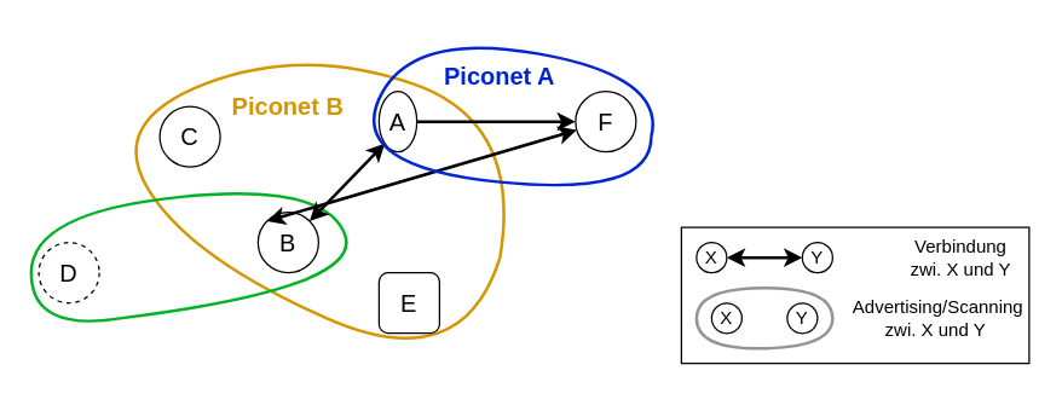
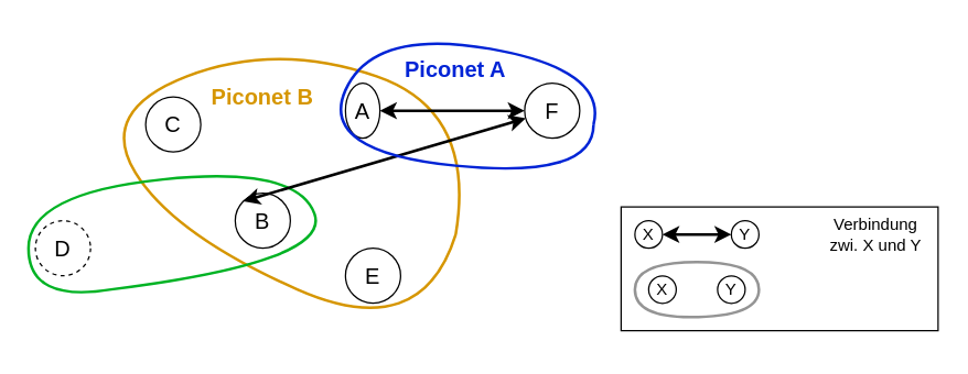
  <mxCell id="0" />
  <mxCell id="1" parent="0" />
  <mxCell id="2" value="" style="rounded=0;whiteSpace=wrap;html=1;" vertex="1" parent="1"><mxGeometry x="450" y="150" width="230" height="90" as="geometry" /></mxCell>
  <mxCell id="3" value="" style="curved=1;endArrow=none;html=1;strokeWidth=2;endFill=0;fillColor=#fad7ac;strokeColor=#D69600;" parent="1" edge="1"><mxGeometry width="50" height="50" relative="1" as="geometry"><mxPoint x="330" y="170" as="sourcePoint" /><mxPoint x="330" y="170" as="targetPoint" /><Array as="points"><mxPoint x="305" y="250" /><mxPoint x="125" y="170" /><mxPoint x="70" y="80" /><mxPoint x="200" y="30" /><mxPoint x="345" y="80" /></Array></mxGeometry></mxCell>
  <mxCell id="4" value="" style="curved=1;endArrow=none;html=1;strokeWidth=2;endFill=0;fillColor=#fad7ac;strokeColor=#00B324;" edge="1" parent="1"><mxGeometry width="50" height="50" relative="1" as="geometry"><mxPoint x="80" y="210" as="sourcePoint" /><mxPoint x="80" y="210" as="targetPoint" /><Array as="points"><mxPoint x="20" y="220" /><mxPoint x="20" y="140" /><mxPoint x="215" y="120" /><mxPoint x="240" y="190" /></Array></mxGeometry></mxCell>
  <mxCell id="5" value="&lt;font style=&quot;font-size: 16px&quot;&gt;B&lt;/font&gt;" style="ellipse;whiteSpace=wrap;html=1;aspect=fixed;" parent="1" vertex="1"><mxGeometry x="170" y="140" width="40" height="40" as="geometry" /></mxCell>
  <mxCell id="6" value="&lt;font style=&quot;font-size: 16px&quot;&gt;C&lt;/font&gt;" style="ellipse;whiteSpace=wrap;html=1;aspect=fixed;" parent="1" vertex="1"><mxGeometry x="105" y="70" width="40" height="40" as="geometry" /></mxCell>
  <mxCell id="7" value="&lt;font style=&quot;font-size: 16px&quot;&gt;A&lt;/font&gt;" style="ellipse;whiteSpace=wrap;html=1;aspect=fixed;" parent="1" vertex="1"><mxGeometry x="250" y="60" width="25" height="40" as="geometry" /></mxCell>
  <mxCell id="8" value="" style="endArrow=classic;startArrow=classic;html=1;exitX=0;exitY=0;exitDx=0;exitDy=0;strokeWidth=2;fillColor=#fa6800;" parent="1" source="5" target="10" edge="1"><mxGeometry width="50" height="50" relative="1" as="geometry"><mxPoint x="100" y="240" as="sourcePoint" /><mxPoint x="155" y="100" as="targetPoint" /></mxGeometry></mxCell>
- <mxCell id="9" value="&lt;span style=&quot;font-size: 16px&quot;&gt;E&lt;/span&gt;" style="whiteSpace=wrap;html=1;aspect=fixed;rounded=1;" parent="1" vertex="1"><mxGeometry x="250" y="180" width="40" height="40" as="geometry" /></mxCell>
+ <mxCell id="9" value="&lt;span style=&quot;font-size: 16px&quot;&gt;E&lt;/span&gt;" style="ellipse;whiteSpace=wrap;html=1;aspect=fixed;" parent="1" vertex="1"><mxGeometry x="250" y="180" width="40" height="40" as="geometry" /></mxCell>
  <mxCell id="10" value="&lt;span style=&quot;font-size: 16px&quot;&gt;F&lt;/span&gt;" style="ellipse;whiteSpace=wrap;html=1;aspect=fixed;" parent="1" vertex="1"><mxGeometry x="380" y="60" width="40" height="40" as="geometry" /></mxCell>
- <mxCell id="11" value="" style="endArrow=classic;startArrow=classic;html=1;entryX=1;entryY=0;entryDx=0;entryDy=0;strokeWidth=2;exitX=0;exitY=1;exitDx=0;exitDy=0;fillColor=#fa6800;" parent="1" source="7" target="5" edge="1"><mxGeometry width="50" height="50" relative="1" as="geometry"><mxPoint x="290" y="125.86" as="sourcePoint" /><mxPoint x="194.142" y="140.002" as="targetPoint" /></mxGeometry></mxCell>
- <mxCell id="12" value="" style="endArrow=none;startArrow=classic;html=1;entryX=1;entryY=0.5;entryDx=0;entryDy=0;strokeWidth=2;exitX=0;exitY=0.5;exitDx=0;exitDy=0;fillColor=#fa6800;" parent="1" source="10" target="7" edge="1"><mxGeometry width="50" height="50" relative="1" as="geometry"><mxPoint x="341.718" y="48.282" as="sourcePoint" /><mxPoint x="290.002" y="99.998" as="targetPoint" /></mxGeometry></mxCell>
+ <mxCell id="12" value="" style="endArrow=classic;startArrow=classic;html=1;entryX=1;entryY=0.5;entryDx=0;entryDy=0;strokeWidth=2;exitX=0;exitY=0.5;exitDx=0;exitDy=0;fillColor=#fa6800;" parent="1" source="10" target="7" edge="1"><mxGeometry width="50" height="50" relative="1" as="geometry"><mxPoint x="341.718" y="48.282" as="sourcePoint" /><mxPoint x="290.002" y="99.998" as="targetPoint" /></mxGeometry></mxCell>
  <mxCell id="13" value="&lt;font style=&quot;font-size: 16px&quot;&gt;D&lt;/font&gt;" style="ellipse;whiteSpace=wrap;html=1;aspect=fixed;dashed=1;" parent="1" vertex="1"><mxGeometry x="25" y="160" width="40" height="40" as="geometry" /></mxCell>
  <mxCell id="14" value="" style="curved=1;endArrow=none;html=1;strokeWidth=2;endFill=0;fillColor=#fad7ac;strokeColor=#0024D6;" parent="1" edge="1"><mxGeometry width="50" height="50" relative="1" as="geometry"><mxPoint x="430" y="90" as="sourcePoint" /><mxPoint x="430" y="90" as="targetPoint" /><Array as="points"><mxPoint x="430" y="130" /><mxPoint x="230" y="110" /><mxPoint x="270" y="20" /><mxPoint x="440" y="50" /></Array></mxGeometry></mxCell>
  <mxCell id="15" value="&lt;font style=&quot;font-size: 16px&quot; color=&quot;#0024d6&quot;&gt;&lt;b&gt;Piconet A&lt;/b&gt;&lt;/font&gt;" style="text;html=1;strokeColor=none;fillColor=none;align=center;verticalAlign=middle;whiteSpace=wrap;rounded=0;" parent="1" vertex="1"><mxGeometry x="285" y="40" width="90" height="20" as="geometry" /></mxCell>
  <mxCell id="16" value="&lt;font style=&quot;font-size: 16px&quot; color=&quot;#d69600&quot;&gt;&lt;b&gt;Piconet B&lt;/b&gt;&lt;/font&gt;" style="text;html=1;strokeColor=none;fillColor=none;align=center;verticalAlign=middle;whiteSpace=wrap;rounded=0;" parent="1" vertex="1"><mxGeometry x="145" y="60" width="90" height="20" as="geometry" /></mxCell>
  <mxCell id="17" value="" style="endArrow=classic;startArrow=classic;html=1;entryX=1;entryY=0.5;entryDx=0;entryDy=0;strokeWidth=2;fillColor=#fa6800;exitX=0;exitY=0.5;exitDx=0;exitDy=0;exitPerimeter=0;" edge="1" parent="1" source="19" target="22"><mxGeometry width="50" height="50" relative="1" as="geometry"><mxPoint x="530" y="170.16" as="sourcePoint" /><mxPoint x="475" y="170" as="targetPoint" /></mxGeometry></mxCell>
  <mxCell id="18" value="&lt;font style=&quot;font-size: 12px&quot;&gt;X&lt;/font&gt;" style="ellipse;whiteSpace=wrap;html=1;aspect=fixed;" vertex="1" parent="1"><mxGeometry x="470" y="200.16" width="20" height="20" as="geometry" /></mxCell>
  <mxCell id="19" value="&lt;font style=&quot;font-size: 12px&quot;&gt;Y&lt;/font&gt;" style="ellipse;whiteSpace=wrap;html=1;aspect=fixed;" vertex="1" parent="1"><mxGeometry x="530" y="160" width="20" height="20" as="geometry" /></mxCell>
  <mxCell id="20" value="" style="curved=1;endArrow=none;html=1;strokeWidth=2;endFill=0;fillColor=#fad7ac;strokeColor=#949494;" edge="1" parent="1"><mxGeometry width="50" height="50" relative="1" as="geometry"><mxPoint x="500" y="230.16" as="sourcePoint" /><mxPoint x="500" y="230.16" as="targetPoint" /><Array as="points"><mxPoint x="460" y="230.16" /><mxPoint x="460" y="190.16" /><mxPoint x="550" y="190.16" /><mxPoint x="550" y="230.16" /></Array></mxGeometry></mxCell>
- <mxCell id="21" value="&lt;span&gt;Advertising/Scanning zwi. X und Y&amp;nbsp;&lt;/span&gt;" style="text;html=1;strokeColor=none;fillColor=none;align=center;verticalAlign=middle;whiteSpace=wrap;rounded=0;" vertex="1" parent="1"><mxGeometry x="560" y="200" width="120" height="20" as="geometry" /></mxCell>
  <mxCell id="22" value="&lt;font style=&quot;font-size: 12px&quot;&gt;X&lt;/font&gt;" style="ellipse;whiteSpace=wrap;html=1;aspect=fixed;" vertex="1" parent="1"><mxGeometry x="460" y="160" width="20" height="20" as="geometry" /></mxCell>
  <mxCell id="23" value="&lt;font style=&quot;font-size: 12px&quot;&gt;Y&lt;/font&gt;" style="ellipse;whiteSpace=wrap;html=1;aspect=fixed;" vertex="1" parent="1"><mxGeometry x="520" y="200.16" width="20" height="20" as="geometry" /></mxCell>
  <mxCell id="24" value="&lt;span&gt;Verbindung zwi. X und Y&lt;/span&gt;" style="text;html=1;strokeColor=none;fillColor=none;align=center;verticalAlign=middle;whiteSpace=wrap;rounded=0;" vertex="1" parent="1"><mxGeometry x="595" y="160" width="80" height="20" as="geometry" /></mxCell>
